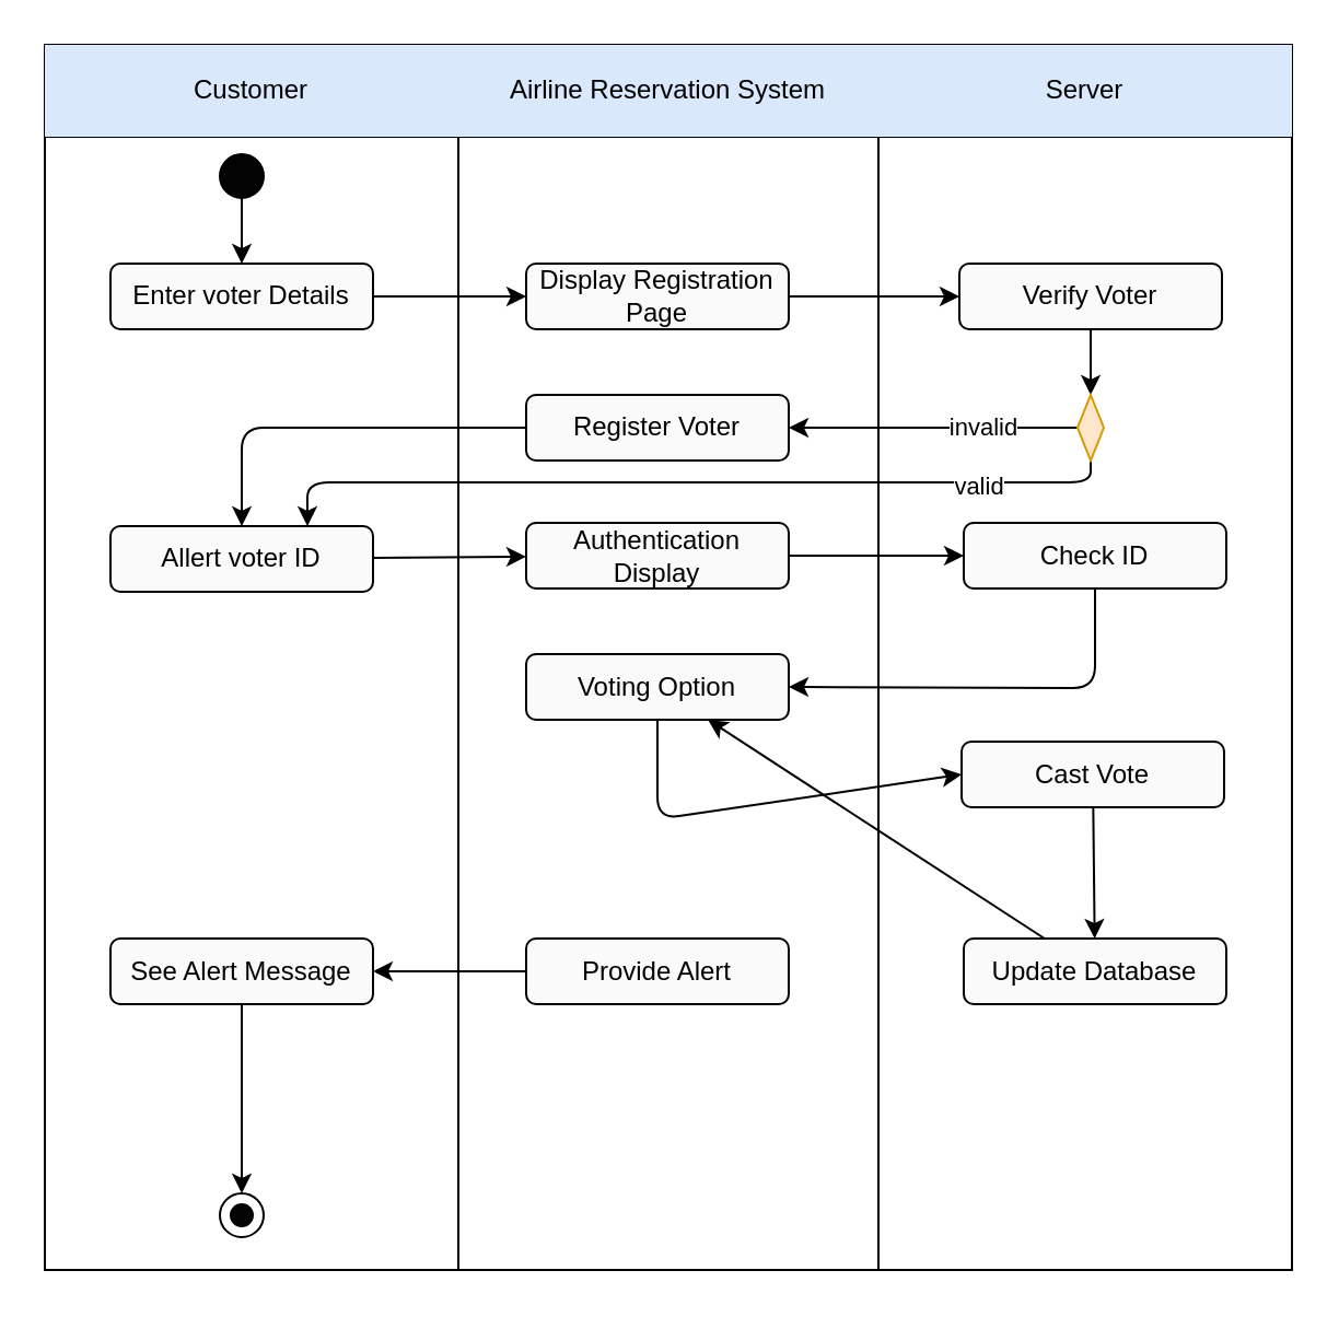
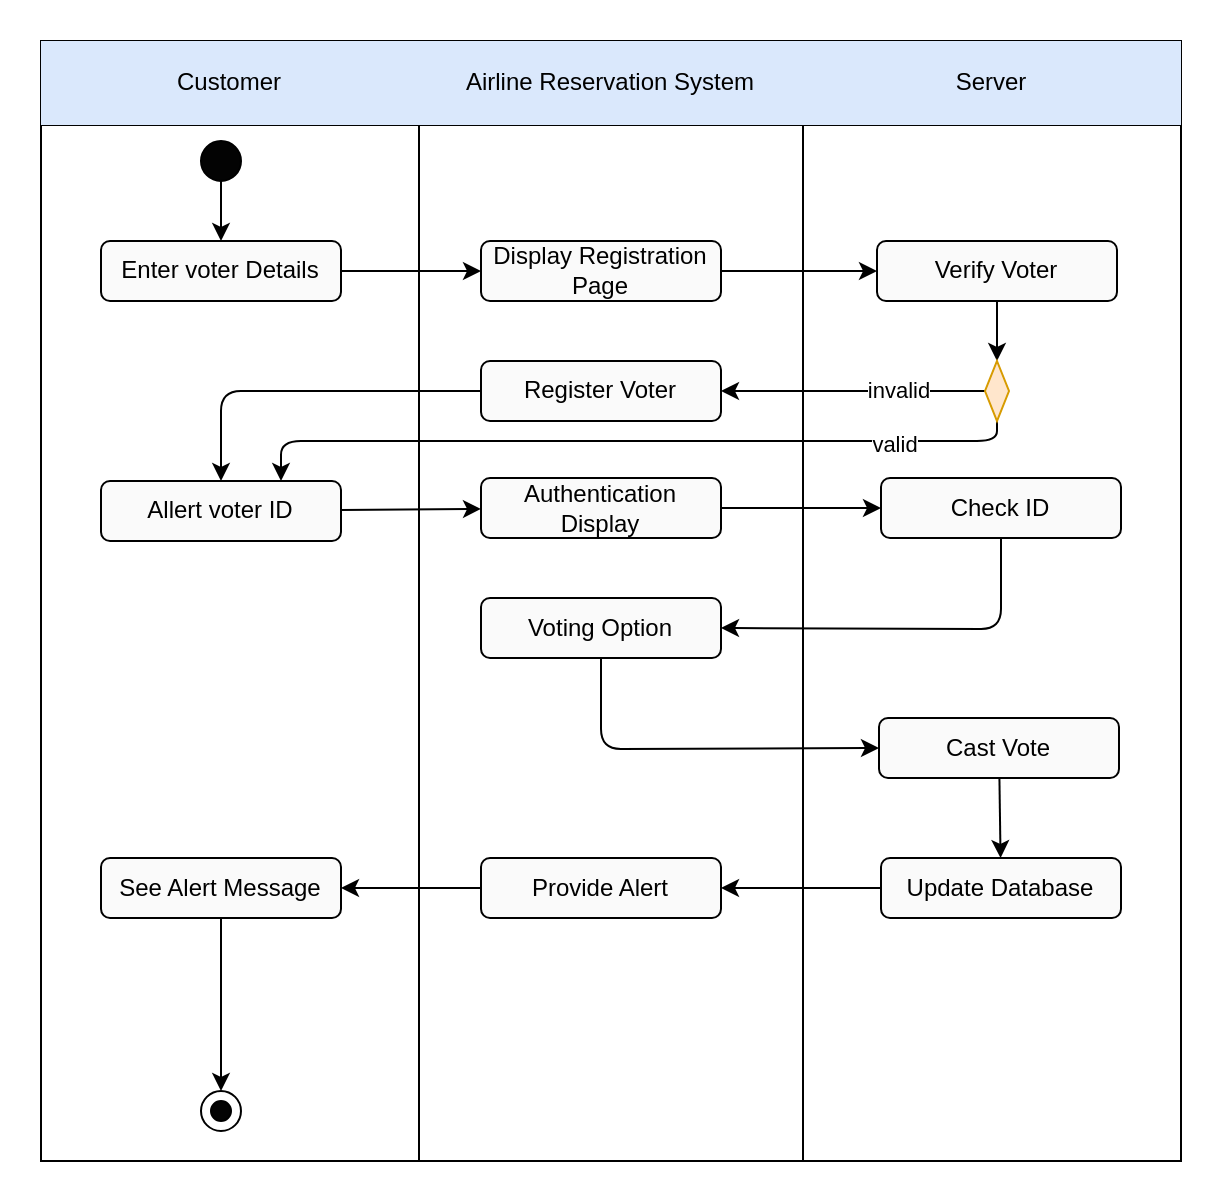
  <mxCell id="0" />
  <mxCell id="1" parent="0" />
  <mxCell id="2" value="" style="shape=table;html=1;whiteSpace=wrap;startSize=0;container=1;collapsible=0;childLayout=tableLayout;" parent="1" vertex="1"><mxGeometry x="20" y="20" width="570" height="560" as="geometry" /></mxCell>
  <mxCell id="3" value="" style="shape=tableRow;horizontal=0;startSize=0;swimlaneHead=0;swimlaneBody=0;top=0;left=0;bottom=0;right=0;collapsible=0;dropTarget=0;fillColor=none;points=[[0,0.5],[1,0.5]];portConstraint=eastwest;" parent="2" vertex="1"><mxGeometry width="570" height="42" as="geometry" /></mxCell>
  <mxCell id="4" value="Customer" style="shape=partialRectangle;html=1;whiteSpace=wrap;connectable=0;fillColor=#dae8fc;top=0;left=0;bottom=0;right=0;overflow=hidden;strokeColor=#6c8ebf;" parent="3" vertex="1"><mxGeometry width="189" height="42" as="geometry"><mxRectangle width="189" height="42" as="alternateBounds" /></mxGeometry></mxCell>
  <mxCell id="5" value="Airline Reservation System" style="shape=partialRectangle;html=1;whiteSpace=wrap;connectable=0;fillColor=#dae8fc;top=0;left=0;bottom=0;right=0;overflow=hidden;strokeColor=#6c8ebf;" parent="3" vertex="1"><mxGeometry x="189" width="192" height="42" as="geometry"><mxRectangle width="192" height="42" as="alternateBounds" /></mxGeometry></mxCell>
  <mxCell id="6" value="Server" style="shape=partialRectangle;html=1;whiteSpace=wrap;connectable=0;fillColor=#dae8fc;top=0;left=0;bottom=0;right=0;overflow=hidden;strokeColor=#6c8ebf;" parent="3" vertex="1"><mxGeometry x="381" width="189" height="42" as="geometry"><mxRectangle width="189" height="42" as="alternateBounds" /></mxGeometry></mxCell>
  <mxCell id="7" value="" style="shape=tableRow;horizontal=0;startSize=0;swimlaneHead=0;swimlaneBody=0;top=0;left=0;bottom=0;right=0;collapsible=0;dropTarget=0;fillColor=none;points=[[0,0.5],[1,0.5]];portConstraint=eastwest;" parent="2" vertex="1"><mxGeometry y="42" width="570" height="518" as="geometry" /></mxCell>
  <mxCell id="8" value="" style="shape=partialRectangle;html=1;whiteSpace=wrap;connectable=0;fillColor=none;top=0;left=0;bottom=0;right=0;overflow=hidden;" parent="7" vertex="1"><mxGeometry width="189" height="518" as="geometry"><mxRectangle width="189" height="518" as="alternateBounds" /></mxGeometry></mxCell>
  <mxCell id="9" value="" style="shape=partialRectangle;html=1;whiteSpace=wrap;connectable=0;fillColor=none;top=0;left=0;bottom=0;right=0;overflow=hidden;" parent="7" vertex="1"><mxGeometry x="189" width="192" height="518" as="geometry"><mxRectangle width="192" height="518" as="alternateBounds" /></mxGeometry></mxCell>
  <mxCell id="10" value="" style="shape=partialRectangle;html=1;whiteSpace=wrap;connectable=0;fillColor=none;top=0;left=0;bottom=0;right=0;overflow=hidden;pointerEvents=1;" parent="7" vertex="1"><mxGeometry x="381" width="189" height="518" as="geometry"><mxRectangle width="189" height="518" as="alternateBounds" /></mxGeometry></mxCell>
  <mxCell id="11" style="edgeStyle=none;html=1;" parent="1" source="12" target="14" edge="1"><mxGeometry relative="1" as="geometry" /></mxCell>
  <mxCell id="12" value="" style="ellipse;whiteSpace=wrap;html=1;fillColor=#030303;" parent="1" vertex="1"><mxGeometry x="100" y="70" width="20" height="20" as="geometry" /></mxCell>
  <mxCell id="13" style="edgeStyle=none;html=1;" parent="1" source="14" target="16" edge="1"><mxGeometry relative="1" as="geometry" /></mxCell>
  <mxCell id="14" value="Enter voter Details" style="whiteSpace=wrap;html=1;fillColor=#FAFAFA;rounded=1;" parent="1" vertex="1"><mxGeometry x="50" y="120" width="120" height="30" as="geometry" /></mxCell>
  <mxCell id="15" style="edgeStyle=none;html=1;entryX=0;entryY=0.5;entryDx=0;entryDy=0;" parent="1" source="16" target="22" edge="1"><mxGeometry relative="1" as="geometry" /></mxCell>
  <mxCell id="16" value="Display Registration Page" style="whiteSpace=wrap;html=1;fillColor=#FAFAFA;rounded=1;" parent="1" vertex="1"><mxGeometry x="240" y="120" width="120" height="30" as="geometry" /></mxCell>
  <mxCell id="17" style="edgeStyle=none;html=1;" parent="1" source="18" target="31" edge="1"><mxGeometry relative="1" as="geometry" /></mxCell>
  <mxCell id="18" value="Authentication Display" style="whiteSpace=wrap;html=1;fillColor=#FAFAFA;rounded=1;" parent="1" vertex="1"><mxGeometry x="240" y="238.5" width="120" height="30" as="geometry" /></mxCell>
  <mxCell id="19" style="edgeStyle=none;html=1;" parent="1" source="20" target="18" edge="1"><mxGeometry relative="1" as="geometry" /></mxCell>
  <mxCell id="20" value="Allert voter ID" style="whiteSpace=wrap;html=1;fillColor=#FAFAFA;rounded=1;" parent="1" vertex="1"><mxGeometry x="50" y="240" width="120" height="30" as="geometry" /></mxCell>
  <mxCell id="21" style="edgeStyle=none;html=1;" parent="1" source="22" target="27" edge="1"><mxGeometry relative="1" as="geometry" /></mxCell>
  <mxCell id="22" value="Verify Voter" style="whiteSpace=wrap;html=1;fillColor=#FAFAFA;rounded=1;" parent="1" vertex="1"><mxGeometry x="438" y="120" width="120" height="30" as="geometry" /></mxCell>
  <mxCell id="23" style="edgeStyle=none;html=1;entryX=1;entryY=0.5;entryDx=0;entryDy=0;" parent="1" source="27" target="29" edge="1"><mxGeometry relative="1" as="geometry" /></mxCell>
  <mxCell id="24" value="invalid" style="edgeLabel;html=1;align=center;verticalAlign=middle;resizable=0;points=[];" parent="23" vertex="1" connectable="0"><mxGeometry x="-0.489" y="-1" relative="1" as="geometry"><mxPoint x="-10" as="offset" /></mxGeometry></mxCell>
  <mxCell id="25" style="edgeStyle=none;html=1;entryX=0.75;entryY=0;entryDx=0;entryDy=0;" parent="1" source="27" target="20" edge="1"><mxGeometry relative="1" as="geometry"><Array as="points"><mxPoint x="498" y="220" /><mxPoint x="140" y="220" /></Array></mxGeometry></mxCell>
  <mxCell id="26" value="valid" style="edgeLabel;html=1;align=center;verticalAlign=middle;resizable=0;points=[];" parent="25" vertex="1" connectable="0"><mxGeometry x="-0.67" y="1" relative="1" as="geometry"><mxPoint x="2" as="offset" /></mxGeometry></mxCell>
  <mxCell id="27" value="" style="rhombus;whiteSpace=wrap;html=1;fillColor=#ffe6cc;strokeColor=#d79b00;" parent="1" vertex="1"><mxGeometry x="492" y="180" width="12" height="30" as="geometry" /></mxCell>
  <mxCell id="28" style="edgeStyle=none;html=1;entryX=0.5;entryY=0;entryDx=0;entryDy=0;" parent="1" source="29" target="20" edge="1"><mxGeometry relative="1" as="geometry"><Array as="points"><mxPoint x="110" y="195" /></Array></mxGeometry></mxCell>
  <mxCell id="29" value="Register Voter" style="whiteSpace=wrap;html=1;fillColor=#FAFAFA;rounded=1;" parent="1" vertex="1"><mxGeometry x="240" y="180" width="120" height="30" as="geometry" /></mxCell>
  <mxCell id="30" style="edgeStyle=none;html=1;entryX=1;entryY=0.5;entryDx=0;entryDy=0;" parent="1" source="31" target="33" edge="1"><mxGeometry relative="1" as="geometry"><Array as="points"><mxPoint x="500" y="314" /></Array></mxGeometry></mxCell>
  <mxCell id="31" value="Check ID" style="whiteSpace=wrap;html=1;fillColor=#FAFAFA;rounded=1;" parent="1" vertex="1"><mxGeometry x="440" y="238.5" width="120" height="30" as="geometry" /></mxCell>
  <mxCell id="32" style="edgeStyle=none;html=1;entryX=0;entryY=0.5;entryDx=0;entryDy=0;" parent="1" source="33" target="43" edge="1"><mxGeometry relative="1" as="geometry"><mxPoint x="300" y="358.5" as="targetPoint" /><Array as="points"><mxPoint x="300" y="374" /></Array></mxGeometry></mxCell>
  <mxCell id="33" value="Voting Option" style="whiteSpace=wrap;html=1;fillColor=#FAFAFA;rounded=1;" parent="1" vertex="1"><mxGeometry x="240" y="298.5" width="120" height="30" as="geometry" /></mxCell>
- <mxCell id="34" style="edgeStyle=none;html=1;" parent="1" source="35" target="33" edge="1"><mxGeometry relative="1" as="geometry" /></mxCell>
+ <mxCell id="34" style="edgeStyle=none;html=1;" parent="1" source="35" target="37" edge="1"><mxGeometry relative="1" as="geometry" /></mxCell>
  <mxCell id="35" value="Update Database" style="whiteSpace=wrap;html=1;fillColor=#FAFAFA;rounded=1;" parent="1" vertex="1"><mxGeometry x="440" y="428.5" width="120" height="30" as="geometry" /></mxCell>
  <mxCell id="36" style="edgeStyle=none;html=1;" parent="1" source="37" target="39" edge="1"><mxGeometry relative="1" as="geometry" /></mxCell>
  <mxCell id="37" value="Provide Alert" style="whiteSpace=wrap;html=1;fillColor=#FAFAFA;rounded=1;" parent="1" vertex="1"><mxGeometry x="240" y="428.5" width="120" height="30" as="geometry" /></mxCell>
  <mxCell id="38" style="edgeStyle=none;html=1;entryX=0.5;entryY=0;entryDx=0;entryDy=0;" parent="1" source="39" target="41" edge="1"><mxGeometry relative="1" as="geometry" /></mxCell>
  <mxCell id="39" value="See Alert Message" style="whiteSpace=wrap;html=1;fillColor=#FAFAFA;rounded=1;" parent="1" vertex="1"><mxGeometry x="50" y="428.5" width="120" height="30" as="geometry" /></mxCell>
  <mxCell id="40" value="" style="ellipse;whiteSpace=wrap;html=1;fillColor=#030303;" parent="1" vertex="1"><mxGeometry x="105" y="550" width="10" height="10" as="geometry" /></mxCell>
  <mxCell id="41" value="" style="ellipse;whiteSpace=wrap;html=1;fillColor=none;" parent="1" vertex="1"><mxGeometry x="100" y="545" width="20" height="20" as="geometry" /></mxCell>
  <mxCell id="42" style="edgeStyle=none;html=1;" parent="1" source="43" target="35" edge="1"><mxGeometry relative="1" as="geometry" /></mxCell>
- <mxCell id="43" value="Cast Vote" style="whiteSpace=wrap;html=1;fillColor=#FAFAFA;rounded=1;" parent="1" vertex="1"><mxGeometry x="439" y="338.5" width="120" height="30" as="geometry" /></mxCell>
+ <mxCell id="43" value="Cast Vote" style="whiteSpace=wrap;html=1;fillColor=#FAFAFA;rounded=1;" parent="1" vertex="1"><mxGeometry x="439" y="358.5" width="120" height="30" as="geometry" /></mxCell>
